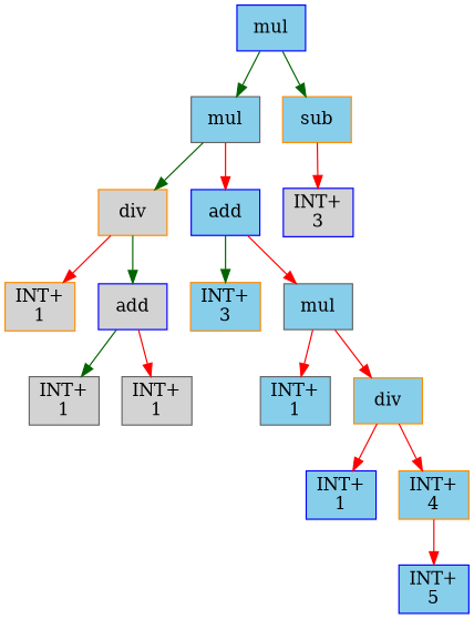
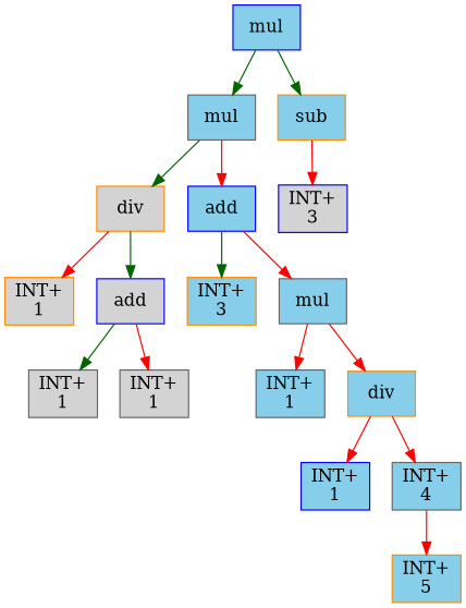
  digraph {
    node [color=gray40 fillcolor=skyblue shape=box style=filled]
    edge [color=red]
    n1 [color=blue label=mul]
    n2 [label=mul]
    n3 [color=darkorange label=sub]
    n4 [color=darkorange fillcolor=lightgrey label=div]
    n5 [color=blue label=add]
    n6 [color=blue fillcolor=lightgrey label="INT+\n3"]
    n7 [color=darkorange fillcolor=lightgrey label="INT+\n1"]
    n8 [color=blue fillcolor=lightgrey label=add]
    n9 [color=darkorange label="INT+\n3"]
    n10 [label=mul]
    n11 [fillcolor=lightgrey label="INT+\n1"]
    n12 [fillcolor=lightgrey label="INT+\n1"]
    n13 [label="INT+\n1"]
    n14 [color=darkorange label=div]
    n15 [color=blue label="INT+\n1"]
-   n16 [color=darkorange label="INT+\n4"]
-   n17 [color=blue label="INT+\n5"]
+   n16 [label="INT+\n4"]
+   n17 [color=darkorange label="INT+\n5"]
    n1 -> n2 [color=darkgreen]
    n1 -> n3 [color=darkgreen]
    n2 -> n4 [color=darkgreen]
    n2 -> n5
    n3 -> n6
    n4 -> n7
    n4 -> n8 [color=darkgreen]
    n5 -> n9 [color=darkgreen]
    n5 -> n10
    n8 -> n11 [color=darkgreen]
    n8 -> n12
    n10 -> n13
    n10 -> n14
    n14 -> n15
    n14 -> n16
    n16 -> n17
  }
